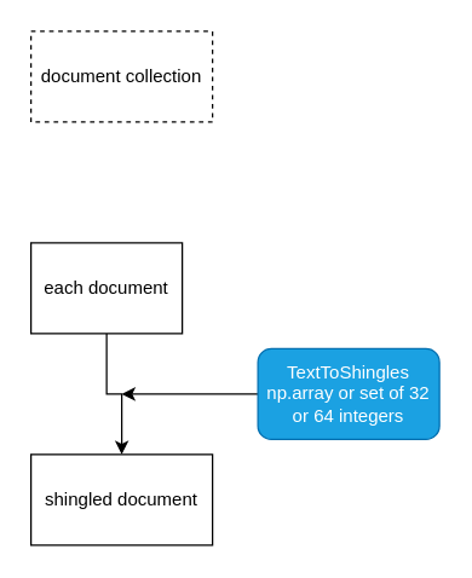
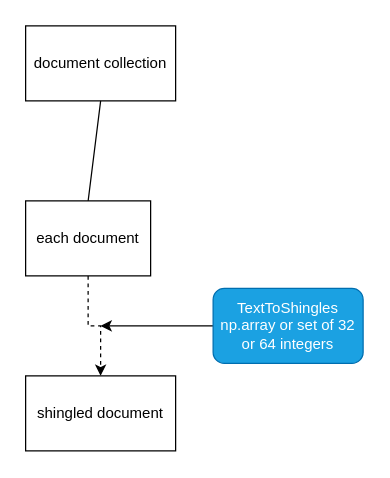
  <mxCell id="0" />
  <mxCell id="1" parent="0" />
- <mxCell id="2" value="d&lt;span style=&quot;background-color: initial;&quot;&gt;ocument collection&lt;/span&gt;" style="rounded=0;whiteSpace=wrap;html=1;dashed=1;" vertex="1" parent="1"><mxGeometry x="20" y="20" width="120" height="60" as="geometry" /></mxCell>
- <mxCell id="3" value="" style="edgeStyle=orthogonalEdgeStyle;rounded=0;orthogonalLoop=1;jettySize=auto;html=1;" edge="1" parent="1" source="4" target="6"><mxGeometry relative="1" as="geometry" /></mxCell>
+ <mxCell id="2" value="d&lt;span style=&quot;background-color: initial;&quot;&gt;ocument collection&lt;/span&gt;" style="rounded=0;whiteSpace=wrap;html=1;" vertex="1" parent="1"><mxGeometry x="20" y="20" width="120" height="60" as="geometry" /></mxCell>
+ <mxCell id="3" value="" style="edgeStyle=orthogonalEdgeStyle;rounded=0;orthogonalLoop=1;jettySize=auto;html=1;dashed=1;" edge="1" parent="1" source="4" target="6"><mxGeometry relative="1" as="geometry" /></mxCell>
  <mxCell id="4" value="each document" style="whiteSpace=wrap;html=1;rounded=0;" vertex="1" parent="1"><mxGeometry x="20" y="160" width="100" height="60" as="geometry" /></mxCell>
+ <mxCell id="5" value="" style="endArrow=none;html=1;rounded=0;entryX=0.5;entryY=1;entryDx=0;entryDy=0;exitX=0.5;exitY=0;exitDx=0;exitDy=0;" edge="1" parent="1" source="4" target="2"><mxGeometry width="50" height="50" relative="1" as="geometry"><mxPoint x="110" y="350" as="sourcePoint" /><mxPoint x="160" y="300" as="targetPoint" /></mxGeometry></mxCell>
  <mxCell id="6" value="shingled document" style="whiteSpace=wrap;html=1;rounded=0;" vertex="1" parent="1"><mxGeometry x="20" y="300" width="120" height="60" as="geometry" /></mxCell>
  <mxCell id="7" style="edgeStyle=orthogonalEdgeStyle;rounded=0;orthogonalLoop=1;jettySize=auto;html=1;" edge="1" parent="1" source="8"><mxGeometry relative="1" as="geometry"><mxPoint x="80" y="260" as="targetPoint" /></mxGeometry></mxCell>
  <mxCell id="8" value="TextToShingles&lt;div&gt;np.array or set of 32 or 64 integers&lt;/div&gt;" style="rounded=1;whiteSpace=wrap;html=1;fillColor=#1ba1e2;fontColor=#ffffff;strokeColor=#006EAF;" vertex="1" parent="1"><mxGeometry x="170" y="230" width="120" height="60" as="geometry" /></mxCell>
